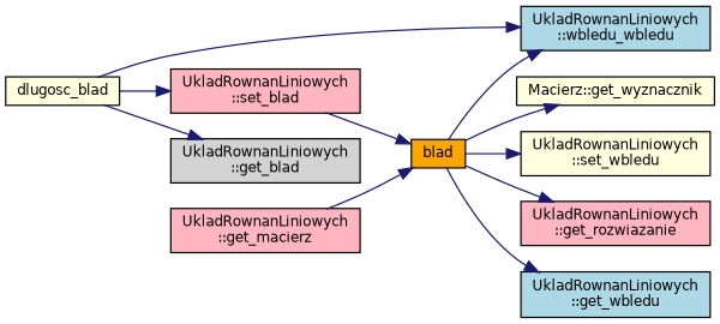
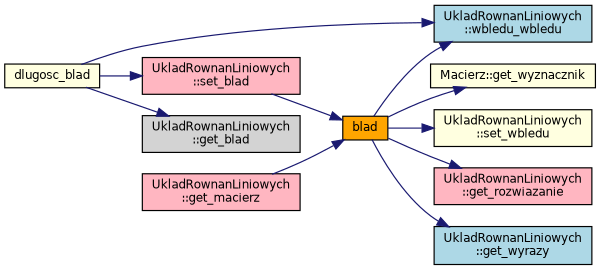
  digraph {
    rankdir=LR
    node [color=black fillcolor=lightyellow fontname=Helvetica fontsize=10 shape=record style=filled]
    edge [color=midnightblue fontname=Helvetica fontsize=10 labelfontname=Helvetica labelfontsize=10 style=solid]
    n1 [fontcolor=black height=0.2 label=dlugosc_blad width=0.4]
    n2 [fillcolor=lightpink height=0.2 label="UkladRownanLiniowych\l::set_blad" width=0.4]
    n3 [fillcolor=lightblue height=0.2 label="UkladRownanLiniowych\l::wbledu_wbledu" width=0.4]
    n4 [fillcolor=lightgrey height=0.2 label="UkladRownanLiniowych\l::get_blad" width=0.4]
    n5 [fillcolor=orange height=0.2 label=blad width=0.4]
    n6 [height=0.2 label="Macierz::get_wyznacznik" width=0.4]
    n7 [height=0.2 label="UkladRownanLiniowych\l::set_wbledu" width=0.4]
    n8 [fillcolor=lightpink height=0.2 label="UkladRownanLiniowych\l::get_rozwiazanie" width=0.4]
-   n9 [fillcolor=lightblue height=0.2 label="UkladRownanLiniowych\l::get_wbledu" width=0.4]
+   n9 [fillcolor=lightblue height=0.2 label="UkladRownanLiniowych\l::get_wyrazy" width=0.4]
    n10 [fillcolor=lightpink height=0.2 label="UkladRownanLiniowych\l::get_macierz" width=0.4]
    n1 -> n2
    n1 -> n3
    n1 -> n4
    n2 -> n5
    n5 -> n3
    n5 -> n6
    n5 -> n7
    n5 -> n8
    n5 -> n9
    n10 -> n5
  }
